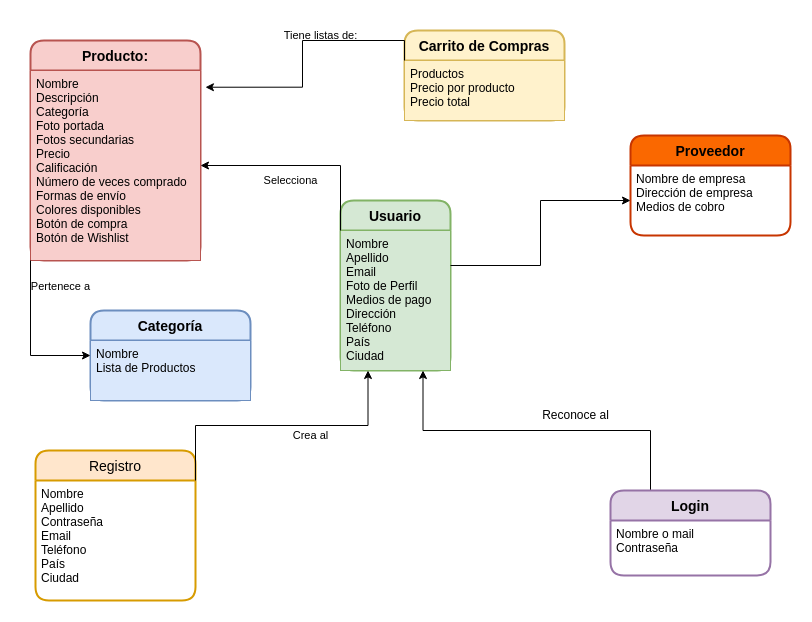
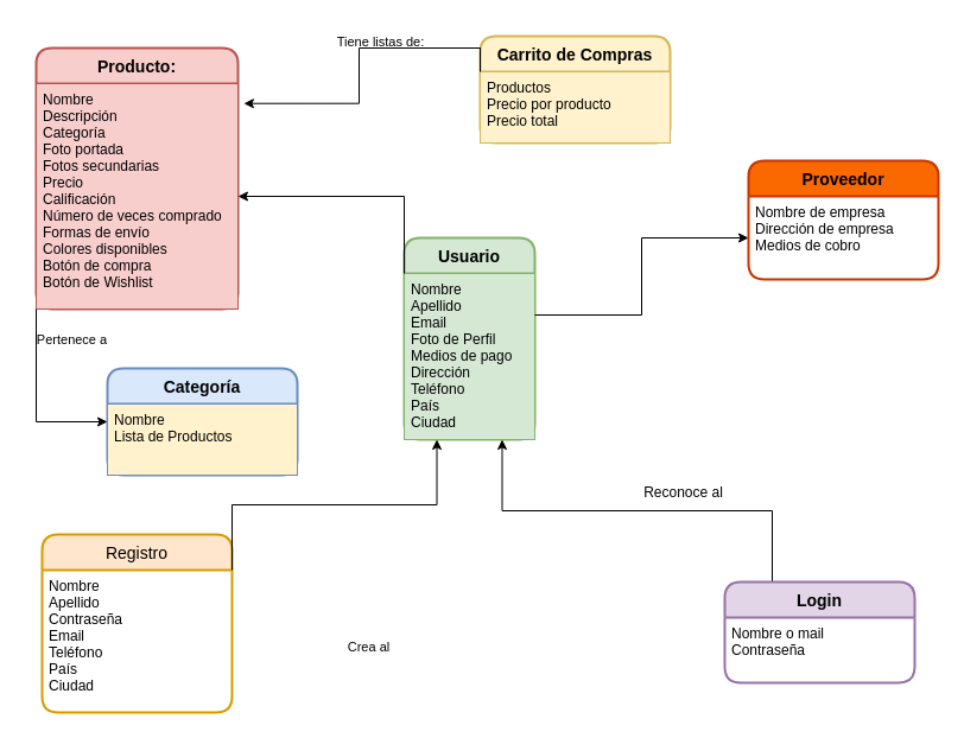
  <mxCell id="0" />
  <mxCell id="1" parent="0" />
  <mxCell id="2" value="Usuario" style="swimlane;childLayout=stackLayout;horizontal=1;startSize=30;horizontalStack=0;rounded=1;fontSize=14;fontStyle=1;strokeWidth=2;resizeParent=0;resizeLast=1;shadow=0;dashed=0;align=center;fillColor=#d5e8d4;strokeColor=#82b366;" parent="1" vertex="1"><mxGeometry x="340" y="200" width="110" height="170" as="geometry" /></mxCell>
  <mxCell id="3" value="Nombre&#10;Apellido&#10;Email&#10;Foto de Perfil&#10;Medios de pago&#10;Dirección&#10;Teléfono&#10;País&#10;Ciudad" style="align=left;strokeColor=#82b366;fillColor=#d5e8d4;spacingLeft=4;fontSize=12;verticalAlign=top;resizable=0;rotatable=0;part=1;" parent="2" vertex="1"><mxGeometry y="30" width="110" height="140" as="geometry" /></mxCell>
  <mxCell id="4" value="Producto:" style="swimlane;childLayout=stackLayout;horizontal=1;startSize=30;horizontalStack=0;rounded=1;fontSize=14;fontStyle=1;strokeWidth=2;resizeParent=0;resizeLast=1;shadow=0;dashed=0;align=center;fillColor=#f8cecc;strokeColor=#b85450;" parent="1" vertex="1"><mxGeometry x="30" y="40" width="170" height="220" as="geometry" /></mxCell>
  <mxCell id="5" value="Nombre&#10;Descripción&#10;Categoría&#10;Foto portada&#10;Fotos secundarias&#10;Precio&#10;Calificación&#10;Número de veces comprado&#10;Formas de envío&#10;Colores disponibles&#10;Botón de compra&#10;Botón de Wishlist" style="align=left;strokeColor=#b85450;fillColor=#f8cecc;spacingLeft=4;fontSize=12;verticalAlign=top;resizable=0;rotatable=0;part=1;" parent="4" vertex="1"><mxGeometry y="30" width="170" height="190" as="geometry" /></mxCell>
  <mxCell id="6" value="Categoría" style="swimlane;childLayout=stackLayout;horizontal=1;startSize=30;horizontalStack=0;rounded=1;fontSize=14;fontStyle=1;strokeWidth=2;resizeParent=0;resizeLast=1;shadow=0;dashed=0;align=center;fillColor=#dae8fc;strokeColor=#6c8ebf;" parent="1" vertex="1"><mxGeometry x="90" y="310" width="160" height="90" as="geometry"><mxRectangle x="150" y="310" width="110" height="30" as="alternateBounds" /></mxGeometry></mxCell>
- <mxCell id="7" value="Nombre&#10;Lista de Productos" style="align=left;strokeColor=#6c8ebf;fillColor=#dae8fc;spacingLeft=4;fontSize=12;verticalAlign=top;resizable=0;rotatable=0;part=1;" parent="6" vertex="1"><mxGeometry y="30" width="160" height="60" as="geometry" /></mxCell>
+ <mxCell id="7" value="Nombre&#10;Lista de Productos" style="align=left;strokeColor=#6c8ebf;fillColor=#fff2cc;spacingLeft=4;fontSize=12;verticalAlign=top;resizable=0;rotatable=0;part=1;" parent="6" vertex="1"><mxGeometry y="30" width="160" height="60" as="geometry" /></mxCell>
  <mxCell id="8" value="Carrito de Compras" style="swimlane;childLayout=stackLayout;horizontal=1;startSize=30;horizontalStack=0;rounded=1;fontSize=14;fontStyle=1;strokeWidth=2;resizeParent=0;resizeLast=1;shadow=0;dashed=0;align=center;fillColor=#fff2cc;strokeColor=#d6b656;" parent="1" vertex="1"><mxGeometry x="404" y="30" width="160" height="90" as="geometry" /></mxCell>
  <mxCell id="9" value="Productos&#10;Precio por producto&#10;Precio total" style="align=left;strokeColor=#d6b656;fillColor=#fff2cc;spacingLeft=4;fontSize=12;verticalAlign=top;resizable=0;rotatable=0;part=1;" parent="8" vertex="1"><mxGeometry y="30" width="160" height="60" as="geometry" /></mxCell>
  <mxCell id="10" style="edgeStyle=orthogonalEdgeStyle;rounded=0;orthogonalLoop=1;jettySize=auto;html=1;exitX=0.5;exitY=1;exitDx=0;exitDy=0;" edge="1" parent="8" source="9" target="9"><mxGeometry relative="1" as="geometry" /></mxCell>
  <mxCell id="11" value="&lt;font style=&quot;font-size: 11px;&quot;&gt;Pertenece a&lt;/font&gt;" style="text;html=1;align=center;verticalAlign=middle;resizable=0;points=[];autosize=1;strokeColor=none;fillColor=none;fontSize=14;" parent="1" vertex="1"><mxGeometry x="20" y="270" width="80" height="30" as="geometry" /></mxCell>
  <mxCell id="12" style="edgeStyle=orthogonalEdgeStyle;rounded=0;orthogonalLoop=1;jettySize=auto;html=1;exitX=0;exitY=1;exitDx=0;exitDy=0;entryX=0;entryY=0.5;entryDx=0;entryDy=0;fontSize=11;" parent="1" source="5" target="6" edge="1"><mxGeometry relative="1" as="geometry" /></mxCell>
  <mxCell id="13" style="edgeStyle=orthogonalEdgeStyle;rounded=0;orthogonalLoop=1;jettySize=auto;html=1;exitX=0;exitY=0;exitDx=0;exitDy=0;fontSize=11;" parent="1" source="3" target="5" edge="1"><mxGeometry relative="1" as="geometry" /></mxCell>
  <mxCell id="14" value="Tiene listas de:" style="text;html=1;align=center;verticalAlign=middle;resizable=0;points=[];autosize=1;strokeColor=none;fillColor=none;fontSize=11;" parent="1" vertex="1"><mxGeometry x="270" y="20" width="100" height="30" as="geometry" /></mxCell>
  <mxCell id="15" style="edgeStyle=orthogonalEdgeStyle;rounded=0;orthogonalLoop=1;jettySize=auto;html=1;exitX=0;exitY=0;exitDx=0;exitDy=0;entryX=1.029;entryY=0.088;entryDx=0;entryDy=0;entryPerimeter=0;fontSize=11;" parent="1" source="9" target="5" edge="1"><mxGeometry relative="1" as="geometry" /></mxCell>
- <mxCell id="16" value="Selecciona" style="text;html=1;align=center;verticalAlign=middle;resizable=0;points=[];autosize=1;strokeColor=none;fillColor=none;fontSize=11;" parent="1" vertex="1"><mxGeometry x="250" y="165" width="80" height="30" as="geometry" /></mxCell>
  <mxCell id="17" value="Proveedor" style="swimlane;childLayout=stackLayout;horizontal=1;startSize=30;horizontalStack=0;rounded=1;fontSize=14;fontStyle=1;strokeWidth=2;resizeParent=0;resizeLast=1;shadow=0;dashed=0;align=center;fillColor=#fa6800;fontColor=#000000;strokeColor=#C73500;" parent="1" vertex="1"><mxGeometry x="630" y="135" width="160" height="100" as="geometry" /></mxCell>
  <mxCell id="18" value="Nombre de empresa&#10;Dirección de empresa&#10;Medios de cobro" style="align=left;strokeColor=none;fillColor=none;spacingLeft=4;fontSize=12;verticalAlign=top;resizable=0;rotatable=0;part=1;" parent="17" vertex="1"><mxGeometry y="30" width="160" height="70" as="geometry" /></mxCell>
  <mxCell id="19" style="edgeStyle=orthogonalEdgeStyle;rounded=0;orthogonalLoop=1;jettySize=auto;html=1;exitX=1;exitY=0.25;exitDx=0;exitDy=0;fontSize=11;" parent="1" source="3" target="18" edge="1"><mxGeometry relative="1" as="geometry" /></mxCell>
  <mxCell id="20" value="Registro" style="swimlane;childLayout=stackLayout;horizontal=1;startSize=30;horizontalStack=0;rounded=1;fontSize=14;fontStyle=0;strokeWidth=2;resizeParent=0;resizeLast=1;shadow=0;dashed=0;align=center;fillColor=#ffe6cc;strokeColor=#d79b00;" parent="1" vertex="1"><mxGeometry x="35" y="450" width="160" height="150" as="geometry" /></mxCell>
  <mxCell id="21" value="Nombre&#10;Apellido&#10;Contraseña&#10;Email&#10;Teléfono&#10;País&#10;Ciudad" style="align=left;strokeColor=none;fillColor=none;spacingLeft=4;fontSize=12;verticalAlign=top;resizable=0;rotatable=0;part=1;" parent="20" vertex="1"><mxGeometry y="30" width="160" height="120" as="geometry" /></mxCell>
  <mxCell id="22" style="edgeStyle=orthogonalEdgeStyle;rounded=0;orthogonalLoop=1;jettySize=auto;html=1;exitX=1;exitY=0;exitDx=0;exitDy=0;entryX=0.25;entryY=1;entryDx=0;entryDy=0;fontSize=11;" parent="1" source="21" target="3" edge="1"><mxGeometry relative="1" as="geometry" /></mxCell>
- <mxCell id="23" value="Crea al" style="text;html=1;align=center;verticalAlign=middle;resizable=0;points=[];autosize=1;strokeColor=none;fillColor=none;fontSize=11;" parent="1" vertex="1"><mxGeometry x="280" y="420" width="60" height="30" as="geometry" /></mxCell>
+ <mxCell id="23" value="Crea al" style="text;html=1;align=center;verticalAlign=middle;resizable=0;points=[];autosize=1;strokeColor=none;fillColor=none;fontSize=11;" parent="1" vertex="1"><mxGeometry x="280" y="530" width="60" height="30" as="geometry" /></mxCell>
  <mxCell id="24" style="edgeStyle=orthogonalEdgeStyle;rounded=0;orthogonalLoop=1;jettySize=auto;html=1;exitX=0.25;exitY=0;exitDx=0;exitDy=0;entryX=0.75;entryY=1;entryDx=0;entryDy=0;" edge="1" parent="1" source="25" target="3"><mxGeometry relative="1" as="geometry" /></mxCell>
  <mxCell id="25" value="Login" style="swimlane;childLayout=stackLayout;horizontal=1;startSize=30;horizontalStack=0;rounded=1;fontSize=14;fontStyle=1;strokeWidth=2;resizeParent=0;resizeLast=1;shadow=0;dashed=0;align=center;fillColor=#e1d5e7;strokeColor=#9673a6;" vertex="1" parent="1"><mxGeometry x="610" y="490" width="160" height="85" as="geometry" /></mxCell>
  <mxCell id="26" value="Nombre o mail&#10;Contraseña" style="align=left;strokeColor=none;fillColor=none;spacingLeft=4;fontSize=12;verticalAlign=top;resizable=0;rotatable=0;part=1;" vertex="1" parent="25"><mxGeometry y="30" width="160" height="55" as="geometry" /></mxCell>
  <mxCell id="27" value="Reconoce al" style="text;html=1;align=center;verticalAlign=middle;resizable=0;points=[];autosize=1;strokeColor=none;fillColor=none;" vertex="1" parent="1"><mxGeometry x="530" y="400" width="90" height="30" as="geometry" /></mxCell>
